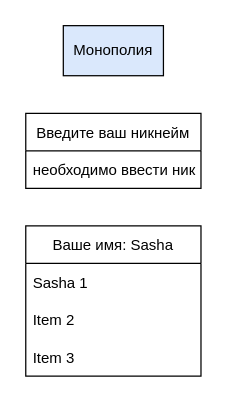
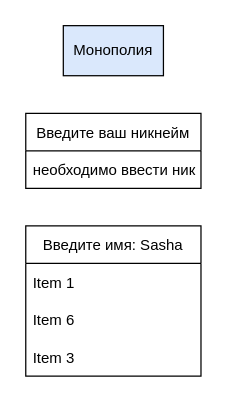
  <mxCell id="0" />
  <mxCell id="1" parent="0" />
  <mxCell id="2" value="Монополия" style="rounded=0;whiteSpace=wrap;html=1;fillColor=#dae8fc;" vertex="1" parent="1"><mxGeometry x="50" y="20" width="80" height="40" as="geometry" /></mxCell>
  <mxCell id="3" value="Введите ваш никнейм" style="swimlane;fontStyle=0;childLayout=stackLayout;horizontal=1;startSize=30;horizontalStack=0;resizeParent=1;resizeParentMax=0;resizeLast=0;collapsible=1;marginBottom=0;" vertex="1" parent="1"><mxGeometry x="20" y="90" width="140" height="60" as="geometry" /></mxCell>
  <mxCell id="4" value="необходимо ввести никнейм" style="text;strokeColor=none;fillColor=none;align=left;verticalAlign=middle;spacingLeft=4;spacingRight=4;overflow=hidden;points=[[0,0.5],[1,0.5]];portConstraint=eastwest;rotatable=0;" vertex="1" parent="3"><mxGeometry y="30" width="140" height="30" as="geometry" /></mxCell>
- <mxCell id="5" value="Ваше имя: Sasha" style="swimlane;fontStyle=0;childLayout=stackLayout;horizontal=1;startSize=30;horizontalStack=0;resizeParent=1;resizeParentMax=0;resizeLast=0;collapsible=1;marginBottom=0;" vertex="1" parent="1"><mxGeometry x="20" y="180" width="140" height="120" as="geometry" /></mxCell>
- <mxCell id="6" value="Sasha 1" style="text;strokeColor=none;fillColor=none;align=left;verticalAlign=middle;spacingLeft=4;spacingRight=4;overflow=hidden;points=[[0,0.5],[1,0.5]];portConstraint=eastwest;rotatable=0;" vertex="1" parent="5"><mxGeometry y="30" width="140" height="30" as="geometry" /></mxCell>
- <mxCell id="7" value="Item 2" style="text;strokeColor=none;fillColor=none;align=left;verticalAlign=middle;spacingLeft=4;spacingRight=4;overflow=hidden;points=[[0,0.5],[1,0.5]];portConstraint=eastwest;rotatable=0;" vertex="1" parent="5"><mxGeometry y="60" width="140" height="30" as="geometry" /></mxCell>
+ <mxCell id="5" value="Введите имя: Sasha" style="swimlane;fontStyle=0;childLayout=stackLayout;horizontal=1;startSize=30;horizontalStack=0;resizeParent=1;resizeParentMax=0;resizeLast=0;collapsible=1;marginBottom=0;" vertex="1" parent="1"><mxGeometry x="20" y="180" width="140" height="120" as="geometry" /></mxCell>
+ <mxCell id="6" value="Item 1" style="text;strokeColor=none;fillColor=none;align=left;verticalAlign=middle;spacingLeft=4;spacingRight=4;overflow=hidden;points=[[0,0.5],[1,0.5]];portConstraint=eastwest;rotatable=0;" vertex="1" parent="5"><mxGeometry y="30" width="140" height="30" as="geometry" /></mxCell>
+ <mxCell id="7" value="Item 6" style="text;strokeColor=none;fillColor=none;align=left;verticalAlign=middle;spacingLeft=4;spacingRight=4;overflow=hidden;points=[[0,0.5],[1,0.5]];portConstraint=eastwest;rotatable=0;" vertex="1" parent="5"><mxGeometry y="60" width="140" height="30" as="geometry" /></mxCell>
  <mxCell id="8" value="Item 3" style="text;strokeColor=none;fillColor=none;align=left;verticalAlign=middle;spacingLeft=4;spacingRight=4;overflow=hidden;points=[[0,0.5],[1,0.5]];portConstraint=eastwest;rotatable=0;" vertex="1" parent="5"><mxGeometry y="90" width="140" height="30" as="geometry" /></mxCell>
